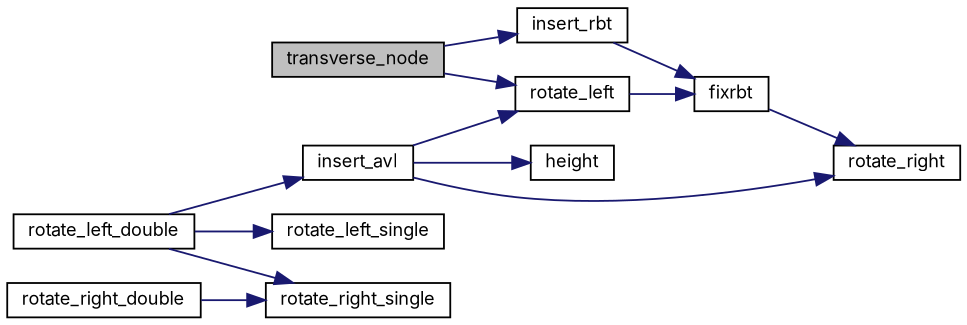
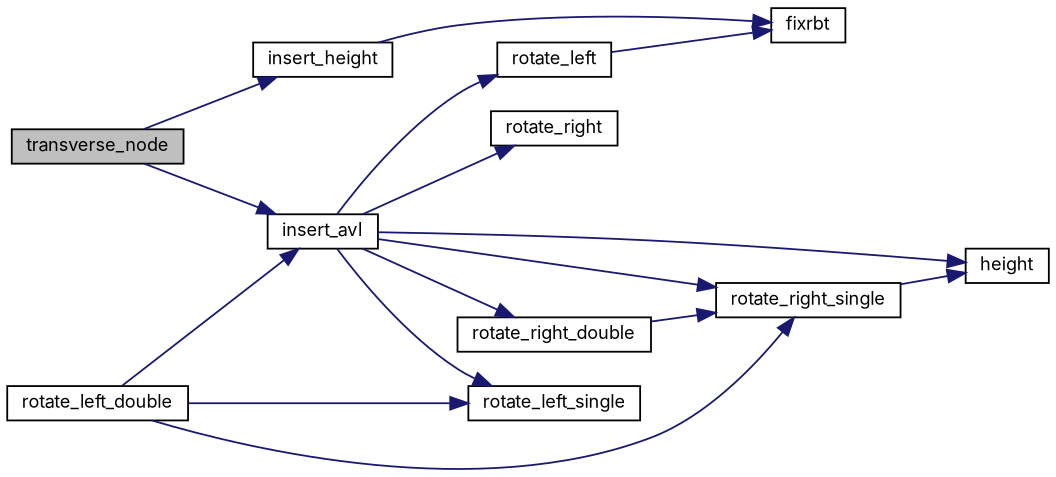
  digraph {
    fontname=Inter
    rankdir=LR
    node [color=black fillcolor=white fontname=Inter fontsize=10 shape=record style=filled]
    edge [color=midnightblue fontname=Inter fontsize=10 labelfontname=Helvetica labelfontsize=10 style=solid]
    n1 [fillcolor=grey75 fontcolor=black height=0.2 label=transverse_node width=0.4]
    n2 [height=0.2 label=insert_avl width=0.4]
-   n3 [height=0.2 label=insert_rbt width=0.4]
+   n3 [height=0.2 label=insert_height width=0.4]
    n4 [height=0.2 label=height width=0.4]
    n5 [height=0.2 label=rotate_right_single width=0.4]
    n6 [height=0.2 label=rotate_right_double width=0.4]
    n7 [height=0.2 label=rotate_left_single width=0.4]
    n8 [height=0.2 label=rotate_left width=0.4]
    n9 [height=0.2 label=rotate_right width=0.4]
    n10 [height=0.2 label=fixrbt width=0.4]
    n11 [height=0.2 label=rotate_left_double width=0.4]
-   n1 -> n8
+   n1 -> n2
    n1 -> n3
    n2 -> n4
+   n2 -> n5
+   n2 -> n6
+   n2 -> n7
    n2 -> n8
    n2 -> n9
    n3 -> n10
+   n5 -> n4
    n6 -> n5
    n8 -> n10
-   n10 -> n9
    n11 -> n2
    n11 -> n5
    n11 -> n7
  }
